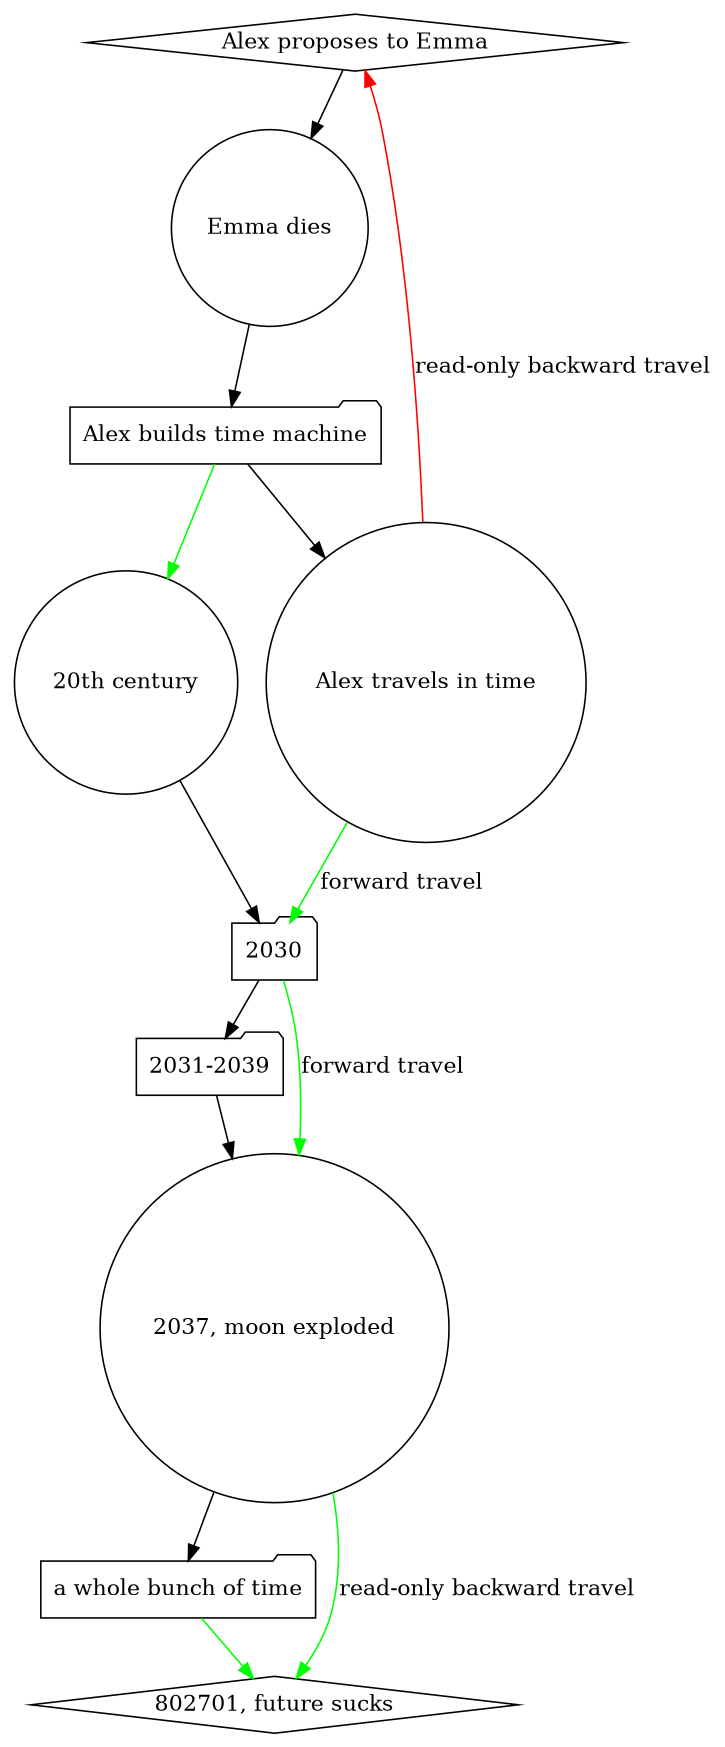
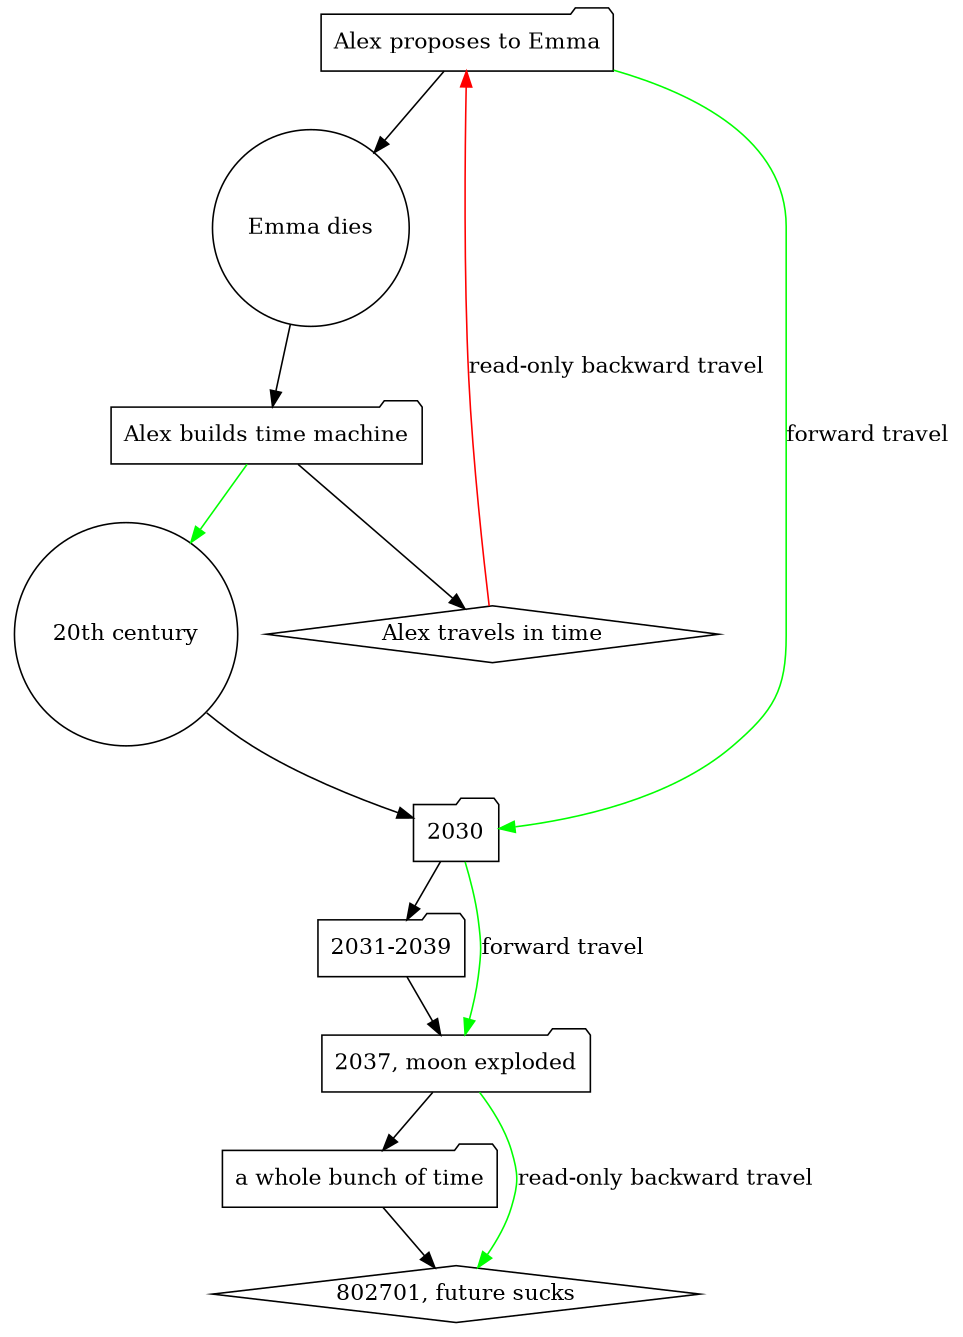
  digraph {
    node [shape=folder]
-   "Alex proposes to Emma" [shape=diamond]
+   "Alex proposes to Emma"
    "Emma dies" [shape=circle]
    "Alex builds time machine"
-   "Alex travels in time" [shape=circle]
+   "Alex travels in time" [shape=diamond]
    "20th century" [shape=circle]
    2030
    n7 [label="2031-2039"]
-   "2037, moon exploded" [shape=circle]
+   "2037, moon exploded"
    "a whole bunch of time"
    "802701, future sucks" [shape=diamond]
    "Alex proposes to Emma" -> "Emma dies"
    "Emma dies" -> "Alex builds time machine"
    "Alex builds time machine" -> "Alex travels in time"
    "Alex builds time machine" -> "20th century" [color=green]
    "Alex travels in time" -> "Alex proposes to Emma" [color=red label="read-only backward travel"]
-   "Alex travels in time" -> 2030 [color=green label="forward travel"]
+   "Alex proposes to Emma" -> 2030 [color=green label="forward travel"]
    "20th century" -> 2030
    2030 -> n7
    2030 -> "2037, moon exploded" [color=green label="forward travel"]
    n7 -> "2037, moon exploded"
    "2037, moon exploded" -> "a whole bunch of time"
    "2037, moon exploded" -> "802701, future sucks" [color=green label="read-only backward travel"]
-   "a whole bunch of time" -> "802701, future sucks" [color=green]
+   "a whole bunch of time" -> "802701, future sucks"
  }
